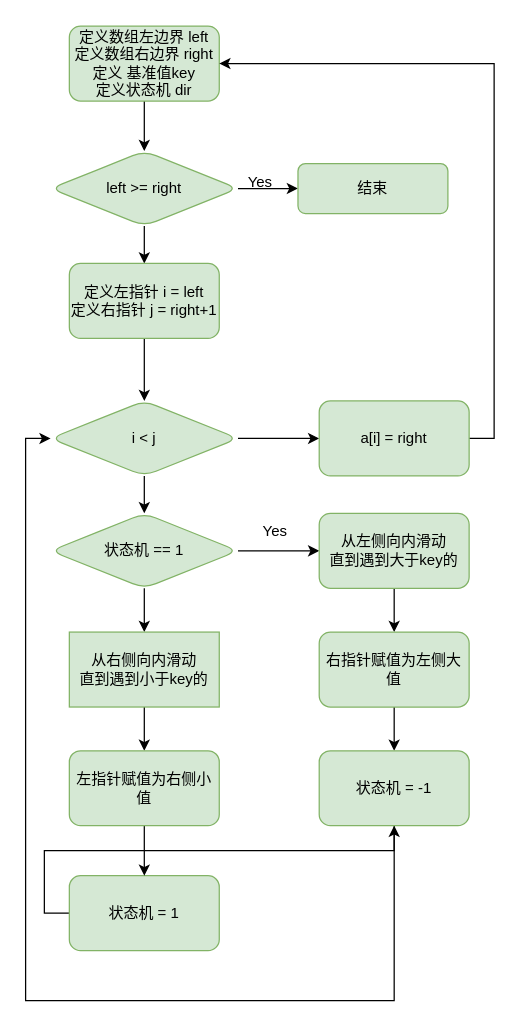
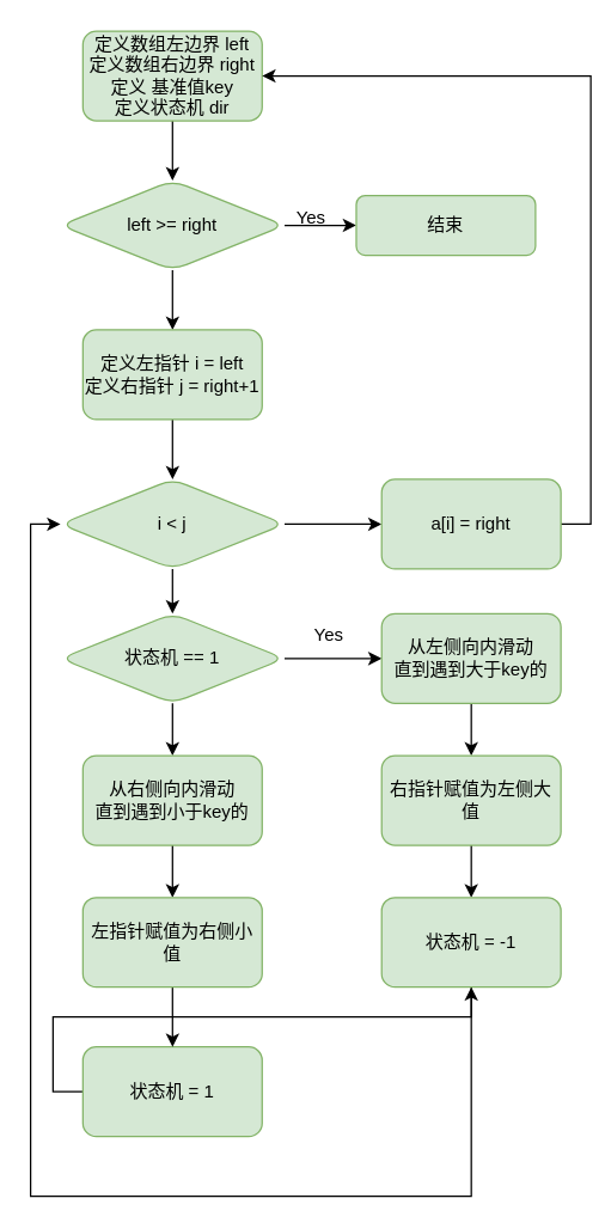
  <mxCell id="0" />
  <mxCell id="1" parent="0" />
  <mxCell id="2" value="" style="edgeStyle=orthogonalEdgeStyle;rounded=0;orthogonalLoop=1;jettySize=auto;html=1;" edge="1" parent="1" source="3" target="6"><mxGeometry relative="1" as="geometry" /></mxCell>
  <mxCell id="3" value="定义数组左边界 left&lt;br&gt;定义数组右边界&amp;nbsp;right&lt;br&gt;定义 基准值key&lt;br&gt;定义状态机 dir" style="rounded=1;whiteSpace=wrap;html=1;align=center;fillColor=#d5e8d4;strokeColor=#82b366;" vertex="1" parent="1"><mxGeometry x="55" y="20" width="120" height="60" as="geometry" /></mxCell>
  <mxCell id="4" value="" style="edgeStyle=orthogonalEdgeStyle;rounded=0;orthogonalLoop=1;jettySize=auto;html=1;" edge="1" parent="1" source="6" target="9"><mxGeometry relative="1" as="geometry" /></mxCell>
  <mxCell id="5" value="" style="edgeStyle=orthogonalEdgeStyle;rounded=0;orthogonalLoop=1;jettySize=auto;html=1;" edge="1" parent="1" source="6" target="8"><mxGeometry relative="1" as="geometry" /></mxCell>
  <mxCell id="6" value="left &amp;gt;= right" style="rhombus;whiteSpace=wrap;html=1;align=center;fillColor=#d5e8d4;strokeColor=#82b366;rounded=1;" vertex="1" parent="1"><mxGeometry x="40" y="120" width="150" height="60" as="geometry" /></mxCell>
  <mxCell id="7" value="" style="edgeStyle=orthogonalEdgeStyle;rounded=0;orthogonalLoop=1;jettySize=auto;html=1;" edge="1" parent="1" source="8" target="13"><mxGeometry relative="1" as="geometry" /></mxCell>
- <mxCell id="8" value="定义左指针 i = left&lt;br&gt;定义右指针 j = right+1" style="rounded=1;whiteSpace=wrap;html=1;align=center;fillColor=#d5e8d4;strokeColor=#82b366;" vertex="1" parent="1"><mxGeometry x="55" y="210" width="120" height="60" as="geometry" /></mxCell>
+ <mxCell id="8" value="定义左指针 i = left&lt;br&gt;定义右指针 j = right+1" style="rounded=1;whiteSpace=wrap;html=1;align=center;fillColor=#d5e8d4;strokeColor=#82b366;" vertex="1" parent="1"><mxGeometry x="55" y="220" width="120" height="60" as="geometry" /></mxCell>
  <mxCell id="9" value="结束" style="rounded=1;whiteSpace=wrap;html=1;align=center;fillColor=#d5e8d4;strokeColor=#82b366;" vertex="1" parent="1"><mxGeometry x="238" y="130" width="120" height="40" as="geometry" /></mxCell>
  <mxCell id="10" value="Yes" style="text;html=1;strokeColor=none;fillColor=none;align=center;verticalAlign=middle;whiteSpace=wrap;rounded=0;" vertex="1" parent="1"><mxGeometry x="178" y="130" width="60" height="30" as="geometry" /></mxCell>
  <mxCell id="11" value="" style="edgeStyle=orthogonalEdgeStyle;rounded=0;orthogonalLoop=1;jettySize=auto;html=1;" edge="1" parent="1" source="13" target="16"><mxGeometry relative="1" as="geometry" /></mxCell>
  <mxCell id="12" value="" style="edgeStyle=orthogonalEdgeStyle;rounded=0;orthogonalLoop=1;jettySize=auto;html=1;" edge="1" parent="1" source="13" target="31"><mxGeometry relative="1" as="geometry" /></mxCell>
  <mxCell id="13" value="i &amp;lt; j" style="rhombus;whiteSpace=wrap;html=1;align=center;fillColor=#d5e8d4;strokeColor=#82b366;rounded=1;" vertex="1" parent="1"><mxGeometry x="40" y="320" width="150" height="60" as="geometry" /></mxCell>
  <mxCell id="14" value="" style="edgeStyle=orthogonalEdgeStyle;rounded=0;orthogonalLoop=1;jettySize=auto;html=1;" edge="1" parent="1" source="16" target="18"><mxGeometry relative="1" as="geometry" /></mxCell>
  <mxCell id="15" value="" style="edgeStyle=orthogonalEdgeStyle;rounded=0;orthogonalLoop=1;jettySize=auto;html=1;" edge="1" parent="1" source="16" target="22"><mxGeometry relative="1" as="geometry" /></mxCell>
  <mxCell id="16" value="状态机 == 1" style="rhombus;whiteSpace=wrap;html=1;align=center;fillColor=#d5e8d4;strokeColor=#82b366;rounded=1;" vertex="1" parent="1"><mxGeometry x="40" y="410" width="150" height="60" as="geometry" /></mxCell>
  <mxCell id="17" value="" style="edgeStyle=orthogonalEdgeStyle;rounded=0;orthogonalLoop=1;jettySize=auto;html=1;" edge="1" parent="1" source="18" target="24"><mxGeometry relative="1" as="geometry" /></mxCell>
- <mxCell id="18" value="从右侧向内滑动&lt;br&gt;直到遇到小于key的" style="whiteSpace=wrap;html=1;align=center;fillColor=#d5e8d4;strokeColor=#82b366;rounded=0;" vertex="1" parent="1"><mxGeometry x="55" y="505" width="120" height="60" as="geometry" /></mxCell>
+ <mxCell id="18" value="从右侧向内滑动&lt;br&gt;直到遇到小于key的" style="rounded=1;whiteSpace=wrap;html=1;align=center;fillColor=#d5e8d4;strokeColor=#82b366;" vertex="1" parent="1"><mxGeometry x="55" y="505" width="120" height="60" as="geometry" /></mxCell>
  <mxCell id="19" style="edgeStyle=orthogonalEdgeStyle;rounded=0;orthogonalLoop=1;jettySize=auto;html=1;exitX=0;exitY=0.5;exitDx=0;exitDy=0;" edge="1" parent="1" source="20" target="29"><mxGeometry relative="1" as="geometry" /></mxCell>
  <mxCell id="20" value="状态机 = 1" style="rounded=1;whiteSpace=wrap;html=1;align=center;fillColor=#d5e8d4;strokeColor=#82b366;" vertex="1" parent="1"><mxGeometry x="55" y="700" width="120" height="60" as="geometry" /></mxCell>
  <mxCell id="21" value="" style="edgeStyle=orthogonalEdgeStyle;rounded=0;orthogonalLoop=1;jettySize=auto;html=1;" edge="1" parent="1" source="22" target="27"><mxGeometry relative="1" as="geometry" /></mxCell>
  <mxCell id="22" value="从左侧向内滑动&lt;br&gt;直到遇到大于key的" style="rounded=1;whiteSpace=wrap;html=1;align=center;fillColor=#d5e8d4;strokeColor=#82b366;" vertex="1" parent="1"><mxGeometry x="255" y="410" width="120" height="60" as="geometry" /></mxCell>
  <mxCell id="23" value="" style="edgeStyle=orthogonalEdgeStyle;rounded=0;orthogonalLoop=1;jettySize=auto;html=1;" edge="1" parent="1" source="24" target="20"><mxGeometry relative="1" as="geometry" /></mxCell>
  <mxCell id="24" value="左指针赋值为右侧小值" style="rounded=1;whiteSpace=wrap;html=1;align=center;fillColor=#d5e8d4;strokeColor=#82b366;" vertex="1" parent="1"><mxGeometry x="55" y="600" width="120" height="60" as="geometry" /></mxCell>
  <mxCell id="25" value="Yes" style="text;html=1;strokeColor=none;fillColor=none;align=center;verticalAlign=middle;whiteSpace=wrap;rounded=0;" vertex="1" parent="1"><mxGeometry x="190" y="410" width="60" height="30" as="geometry" /></mxCell>
  <mxCell id="26" value="" style="edgeStyle=orthogonalEdgeStyle;rounded=0;orthogonalLoop=1;jettySize=auto;html=1;" edge="1" parent="1" source="27" target="29"><mxGeometry relative="1" as="geometry" /></mxCell>
  <mxCell id="27" value="右指针赋值为左侧大值" style="rounded=1;whiteSpace=wrap;html=1;align=center;fillColor=#d5e8d4;strokeColor=#82b366;" vertex="1" parent="1"><mxGeometry x="255" y="505" width="120" height="60" as="geometry" /></mxCell>
  <mxCell id="28" style="edgeStyle=orthogonalEdgeStyle;rounded=0;orthogonalLoop=1;jettySize=auto;html=1;exitX=0.5;exitY=1;exitDx=0;exitDy=0;entryX=0;entryY=0.5;entryDx=0;entryDy=0;" edge="1" parent="1" source="29" target="13"><mxGeometry relative="1" as="geometry"><Array as="points"><mxPoint x="315" y="800" /><mxPoint x="20" y="800" /><mxPoint x="20" y="350" /></Array></mxGeometry></mxCell>
  <mxCell id="29" value="状态机 = -1" style="rounded=1;whiteSpace=wrap;html=1;align=center;fillColor=#d5e8d4;strokeColor=#82b366;" vertex="1" parent="1"><mxGeometry x="255" y="600" width="120" height="60" as="geometry" /></mxCell>
  <mxCell id="30" style="edgeStyle=orthogonalEdgeStyle;rounded=0;orthogonalLoop=1;jettySize=auto;html=1;exitX=1;exitY=0.5;exitDx=0;exitDy=0;entryX=1;entryY=0.5;entryDx=0;entryDy=0;" edge="1" parent="1" source="31" target="3"><mxGeometry relative="1" as="geometry" /></mxCell>
  <mxCell id="31" value="a[i] = right" style="rounded=1;whiteSpace=wrap;html=1;align=center;fillColor=#d5e8d4;strokeColor=#82b366;" vertex="1" parent="1"><mxGeometry x="255" y="320" width="120" height="60" as="geometry" /></mxCell>
